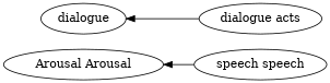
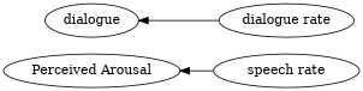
  digraph {
    rankdir=RL
    splines=true
-   "Perceived Arousal" [label="Arousal Arousal"]
+   "Perceived Arousal"
    n2 [label=dialogue]
-   "dialogue acts"
-   "speech rate" [label="speech speech"]
+   "dialogue acts" [label="dialogue rate"]
+   "speech rate"
    subgraph sub_1 {
      rank=same
      "Perceived Arousal"
      n2
    }
    subgraph sub_2 {
      rank=same
      "dialogue acts"
      "speech rate"
    }
    "dialogue acts" -> n2
    "speech rate" -> "Perceived Arousal"
  }
